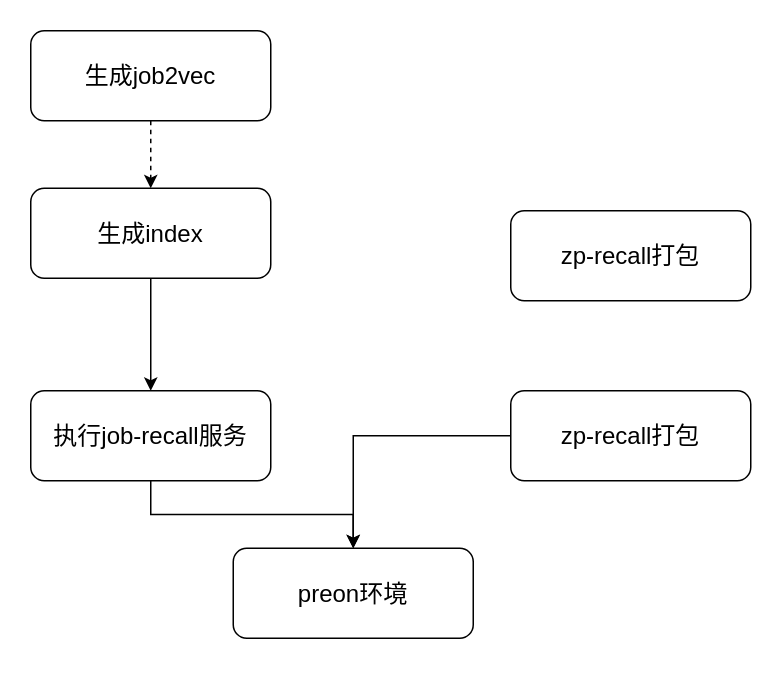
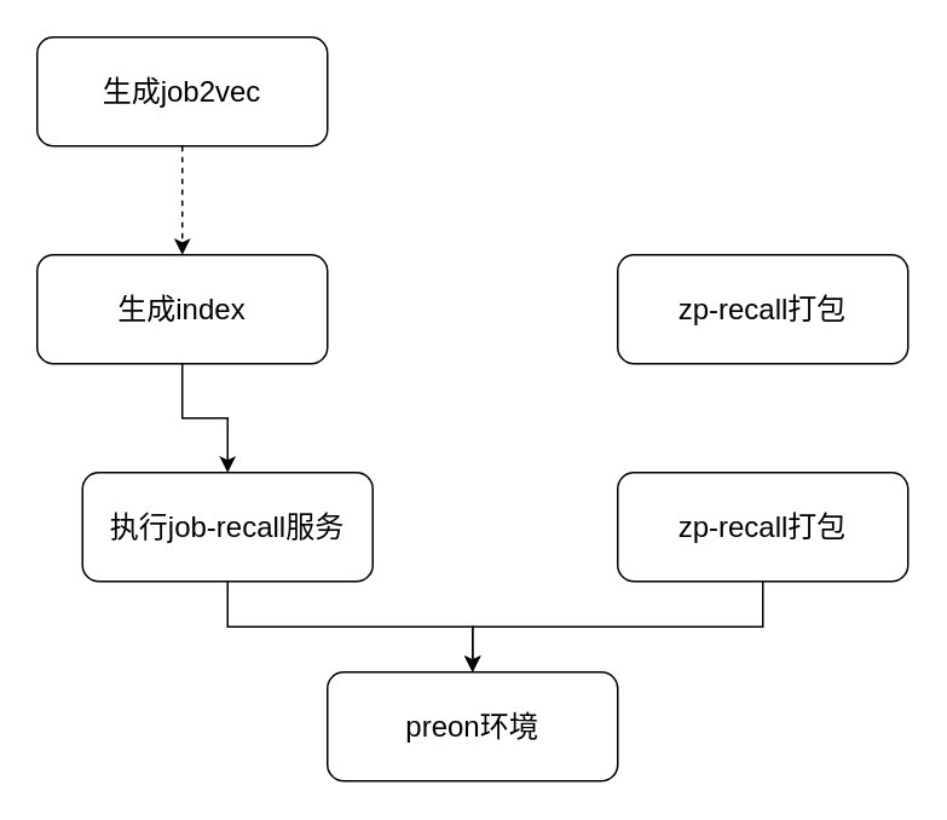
  <mxCell id="0" />
  <mxCell id="1" parent="0" />
  <mxCell id="2" value="" style="edgeStyle=orthogonalEdgeStyle;rounded=0;orthogonalLoop=1;jettySize=auto;html=1;dashed=1;" edge="1" parent="1" source="3" target="5"><mxGeometry relative="1" as="geometry" /></mxCell>
  <mxCell id="3" value="&lt;font style=&quot;font-size: 16px;&quot;&gt;生成job2vec&lt;/font&gt;" style="rounded=1;whiteSpace=wrap;html=1;" vertex="1" parent="1"><mxGeometry x="20" y="20" width="160" height="60" as="geometry" /></mxCell>
  <mxCell id="4" value="" style="edgeStyle=orthogonalEdgeStyle;rounded=0;orthogonalLoop=1;jettySize=auto;html=1;" edge="1" parent="1" source="5" target="7"><mxGeometry relative="1" as="geometry" /></mxCell>
- <mxCell id="5" value="&lt;font style=&quot;font-size: 16px;&quot;&gt;生成index&lt;/font&gt;" style="rounded=1;whiteSpace=wrap;html=1;" vertex="1" parent="1"><mxGeometry x="20" y="125" width="160" height="60" as="geometry" /></mxCell>
+ <mxCell id="5" value="&lt;font style=&quot;font-size: 16px;&quot;&gt;生成index&lt;/font&gt;" style="rounded=1;whiteSpace=wrap;html=1;" vertex="1" parent="1"><mxGeometry x="20" y="140" width="160" height="60" as="geometry" /></mxCell>
  <mxCell id="6" value="" style="edgeStyle=orthogonalEdgeStyle;rounded=0;orthogonalLoop=1;jettySize=auto;html=1;" edge="1" parent="1" source="7" target="8"><mxGeometry relative="1" as="geometry" /></mxCell>
- <mxCell id="7" value="&lt;font style=&quot;font-size: 16px;&quot;&gt;执行job-recall服务&lt;/font&gt;" style="whiteSpace=wrap;html=1;rounded=1;" vertex="1" parent="1"><mxGeometry x="20" y="260" width="160" height="60" as="geometry" /></mxCell>
- <mxCell id="8" value="&lt;font style=&quot;font-size: 16px;&quot;&gt;preon环境&lt;/font&gt;" style="whiteSpace=wrap;html=1;rounded=1;" vertex="1" parent="1"><mxGeometry x="155" y="365" width="160" height="60" as="geometry" /></mxCell>
+ <mxCell id="7" value="&lt;font style=&quot;font-size: 16px;&quot;&gt;执行job-recall服务&lt;/font&gt;" style="whiteSpace=wrap;html=1;rounded=1;" vertex="1" parent="1"><mxGeometry x="45" y="260" width="160" height="60" as="geometry" /></mxCell>
+ <mxCell id="8" value="&lt;font style=&quot;font-size: 16px;&quot;&gt;preon环境&lt;/font&gt;" style="whiteSpace=wrap;html=1;rounded=1;" vertex="1" parent="1"><mxGeometry x="180" y="370" width="160" height="60" as="geometry" /></mxCell>
  <mxCell id="9" value="" style="edgeStyle=orthogonalEdgeStyle;rounded=0;orthogonalLoop=1;jettySize=auto;html=1;entryX=0.5;entryY=0;entryDx=0;entryDy=0;" edge="1" parent="1" source="10" target="8"><mxGeometry relative="1" as="geometry"><mxPoint x="420" y="400" as="targetPoint" /></mxGeometry></mxCell>
  <mxCell id="10" value="&lt;font style=&quot;font-size: 16px;&quot;&gt;zp-recall打包&lt;/font&gt;" style="rounded=1;whiteSpace=wrap;html=1;" vertex="1" parent="1"><mxGeometry x="340" y="260" width="160" height="60" as="geometry" /></mxCell>
  <mxCell id="11" value="&lt;font style=&quot;font-size: 16px;&quot;&gt;zp-recall打包&lt;/font&gt;" style="rounded=1;whiteSpace=wrap;html=1;" vertex="1" parent="1"><mxGeometry x="340" y="140" width="160" height="60" as="geometry" /></mxCell>
